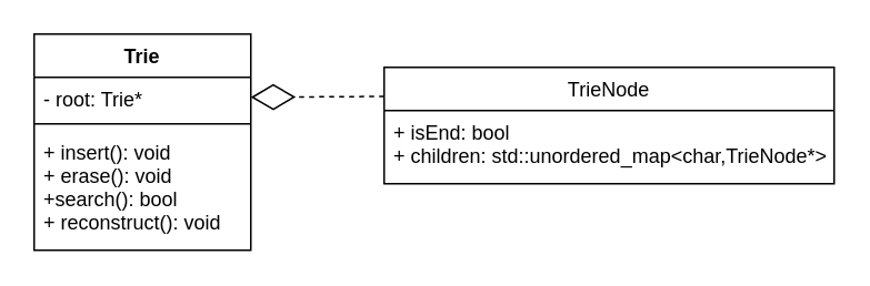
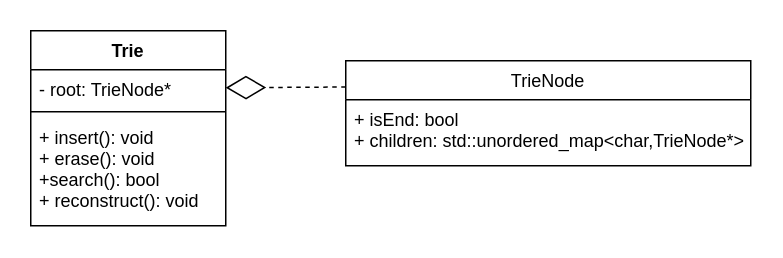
  <mxCell id="0" />
  <mxCell id="1" parent="0" />
  <mxCell id="2" value="Trie" style="swimlane;fontStyle=1;align=center;verticalAlign=top;childLayout=stackLayout;horizontal=1;startSize=26;horizontalStack=0;resizeParent=1;resizeParentMax=0;resizeLast=0;collapsible=1;marginBottom=0;" parent="1" vertex="1"><mxGeometry x="20" y="20" width="130" height="130" as="geometry"><mxRectangle x="100" y="240" width="60" height="30" as="alternateBounds" /></mxGeometry></mxCell>
- <mxCell id="3" value="- root: Trie*" style="text;strokeColor=none;fillColor=none;align=left;verticalAlign=top;spacingLeft=4;spacingRight=4;overflow=hidden;rotatable=0;points=[[0,0.5],[1,0.5]];portConstraint=eastwest;" parent="2" vertex="1"><mxGeometry y="26" width="130" height="24" as="geometry" /></mxCell>
+ <mxCell id="3" value="- root: TrieNode*" style="text;strokeColor=none;fillColor=none;align=left;verticalAlign=top;spacingLeft=4;spacingRight=4;overflow=hidden;rotatable=0;points=[[0,0.5],[1,0.5]];portConstraint=eastwest;" parent="2" vertex="1"><mxGeometry y="26" width="130" height="24" as="geometry" /></mxCell>
  <mxCell id="4" value="" style="line;strokeWidth=1;fillColor=none;align=left;verticalAlign=middle;spacingTop=-1;spacingLeft=3;spacingRight=3;rotatable=0;labelPosition=right;points=[];portConstraint=eastwest;strokeColor=inherit;" parent="2" vertex="1"><mxGeometry y="50" width="130" height="8" as="geometry" /></mxCell>
  <mxCell id="5" value="+ insert(): void&#10;+ erase(): void&#10;+search(): bool&#10;+ reconstruct(): void" style="text;strokeColor=none;fillColor=none;align=left;verticalAlign=top;spacingLeft=4;spacingRight=4;overflow=hidden;rotatable=0;points=[[0,0.5],[1,0.5]];portConstraint=eastwest;" parent="2" vertex="1"><mxGeometry y="58" width="130" height="72" as="geometry" /></mxCell>
  <mxCell id="6" value="" style="endArrow=diamondThin;endFill=0;endSize=24;html=1;entryX=1;entryY=0.5;entryDx=0;entryDy=0;exitX=0;exitY=0.25;exitDx=0;exitDy=0;dashed=1;" parent="1" source="7" target="3" edge="1"><mxGeometry width="160" relative="1" as="geometry"><mxPoint x="250" y="58" as="sourcePoint" /><mxPoint x="170" y="100" as="targetPoint" /></mxGeometry></mxCell>
  <mxCell id="7" value="TrieNode" style="swimlane;fontStyle=0;childLayout=stackLayout;horizontal=1;startSize=26;fillColor=none;horizontalStack=0;resizeParent=1;resizeParentMax=0;resizeLast=0;collapsible=1;marginBottom=0;" vertex="1" parent="1"><mxGeometry x="230" y="40" width="270" height="70" as="geometry" /></mxCell>
  <mxCell id="8" value="+ isEnd: bool&#10;+ children: std::unordered_map&lt;char,TrieNode*&gt;" style="text;strokeColor=none;fillColor=none;align=left;verticalAlign=top;spacingLeft=4;spacingRight=4;overflow=hidden;rotatable=0;points=[[0,0.5],[1,0.5]];portConstraint=eastwest;" vertex="1" parent="7"><mxGeometry y="26" width="270" height="44" as="geometry" /></mxCell>
